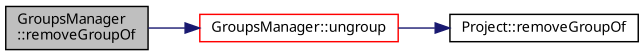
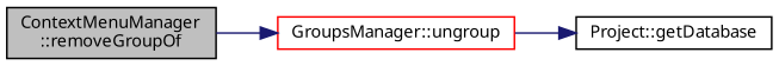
  digraph {
    fontname="Noto Sans"
    rankdir=LR
    node [color=black fillcolor=white fontname="Noto Sans" fontsize=10 shape=record style=filled]
    edge [color=midnightblue fontname="Noto Sans" fontsize=10 labelfontname=Helvetica labelfontsize=10 style=solid]
-   n1 [fillcolor=grey75 fontcolor=black height=0.2 label="GroupsManager\l::removeGroupOf" width=0.4]
+   n1 [fillcolor=grey75 fontcolor=black height=0.2 label="ContextMenuManager\l::removeGroupOf" width=0.4]
    n2 [color=red height=0.2 label="GroupsManager::ungroup" width=0.4]
-   n3 [height=0.2 label="Project::removeGroupOf" width=0.4]
+   n3 [height=0.2 label="Project::getDatabase" width=0.4]
    n1 -> n2
    n2 -> n3
  }
